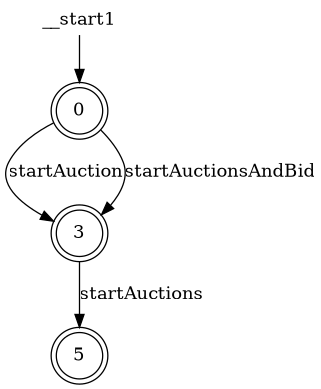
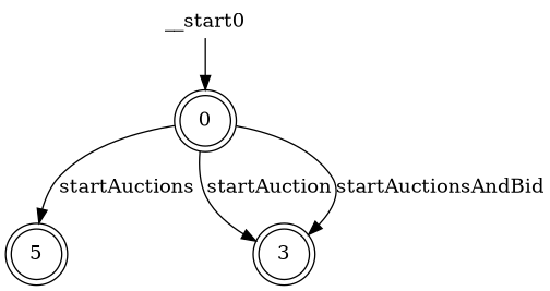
  digraph {
    node [shape=doublecircle]
    n1 [label=0]
    n2 [label=5]
    n3 [label=3]
-   __start0 [height=0 shape=none width=0 label=__start1]
-   n3 -> n2 [label=startAuctions]
+   __start0 [height=0 shape=none width=0]
+   n1 -> n2 [label=startAuctions]
    n1 -> n3 [label=startAuction]
    n1 -> n3 [label=startAuctionsAndBid]
    __start0 -> n1
  }
